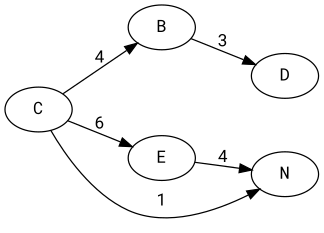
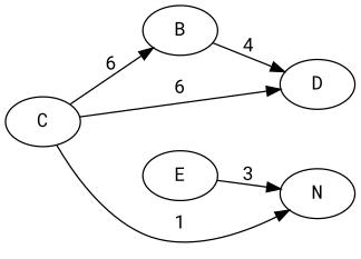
  digraph {
    fontname="Roboto Mono"
    rankdir=LR
    node [fontname="Roboto Mono"]
    edge [fontname="Roboto Mono"]
    B
    D
    C
    E
    N
-   B -> D [label=3]
-   C -> B [label=4]
-   C -> E [label=6]
+   B -> D [label=4]
+   C -> B [label=6]
+   C -> D [label=6]
    C -> N [label=1]
-   E -> N [label=4]
+   E -> N [label=3]
  }
